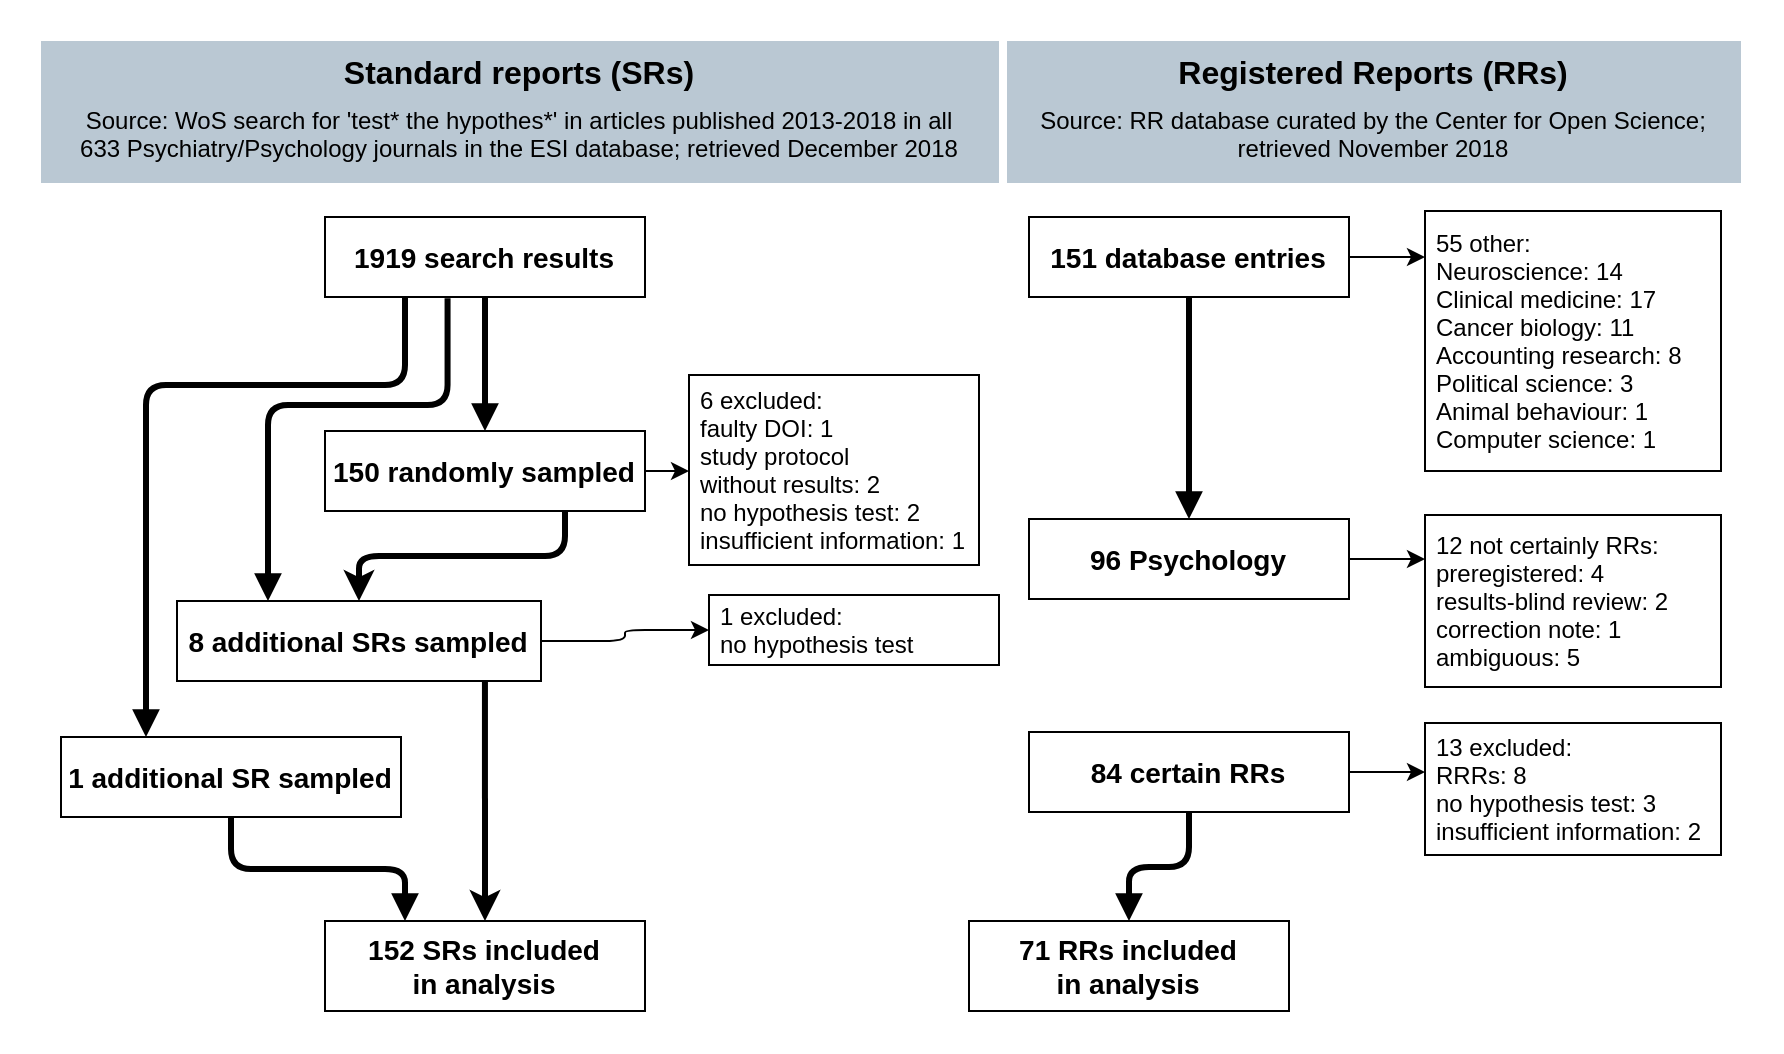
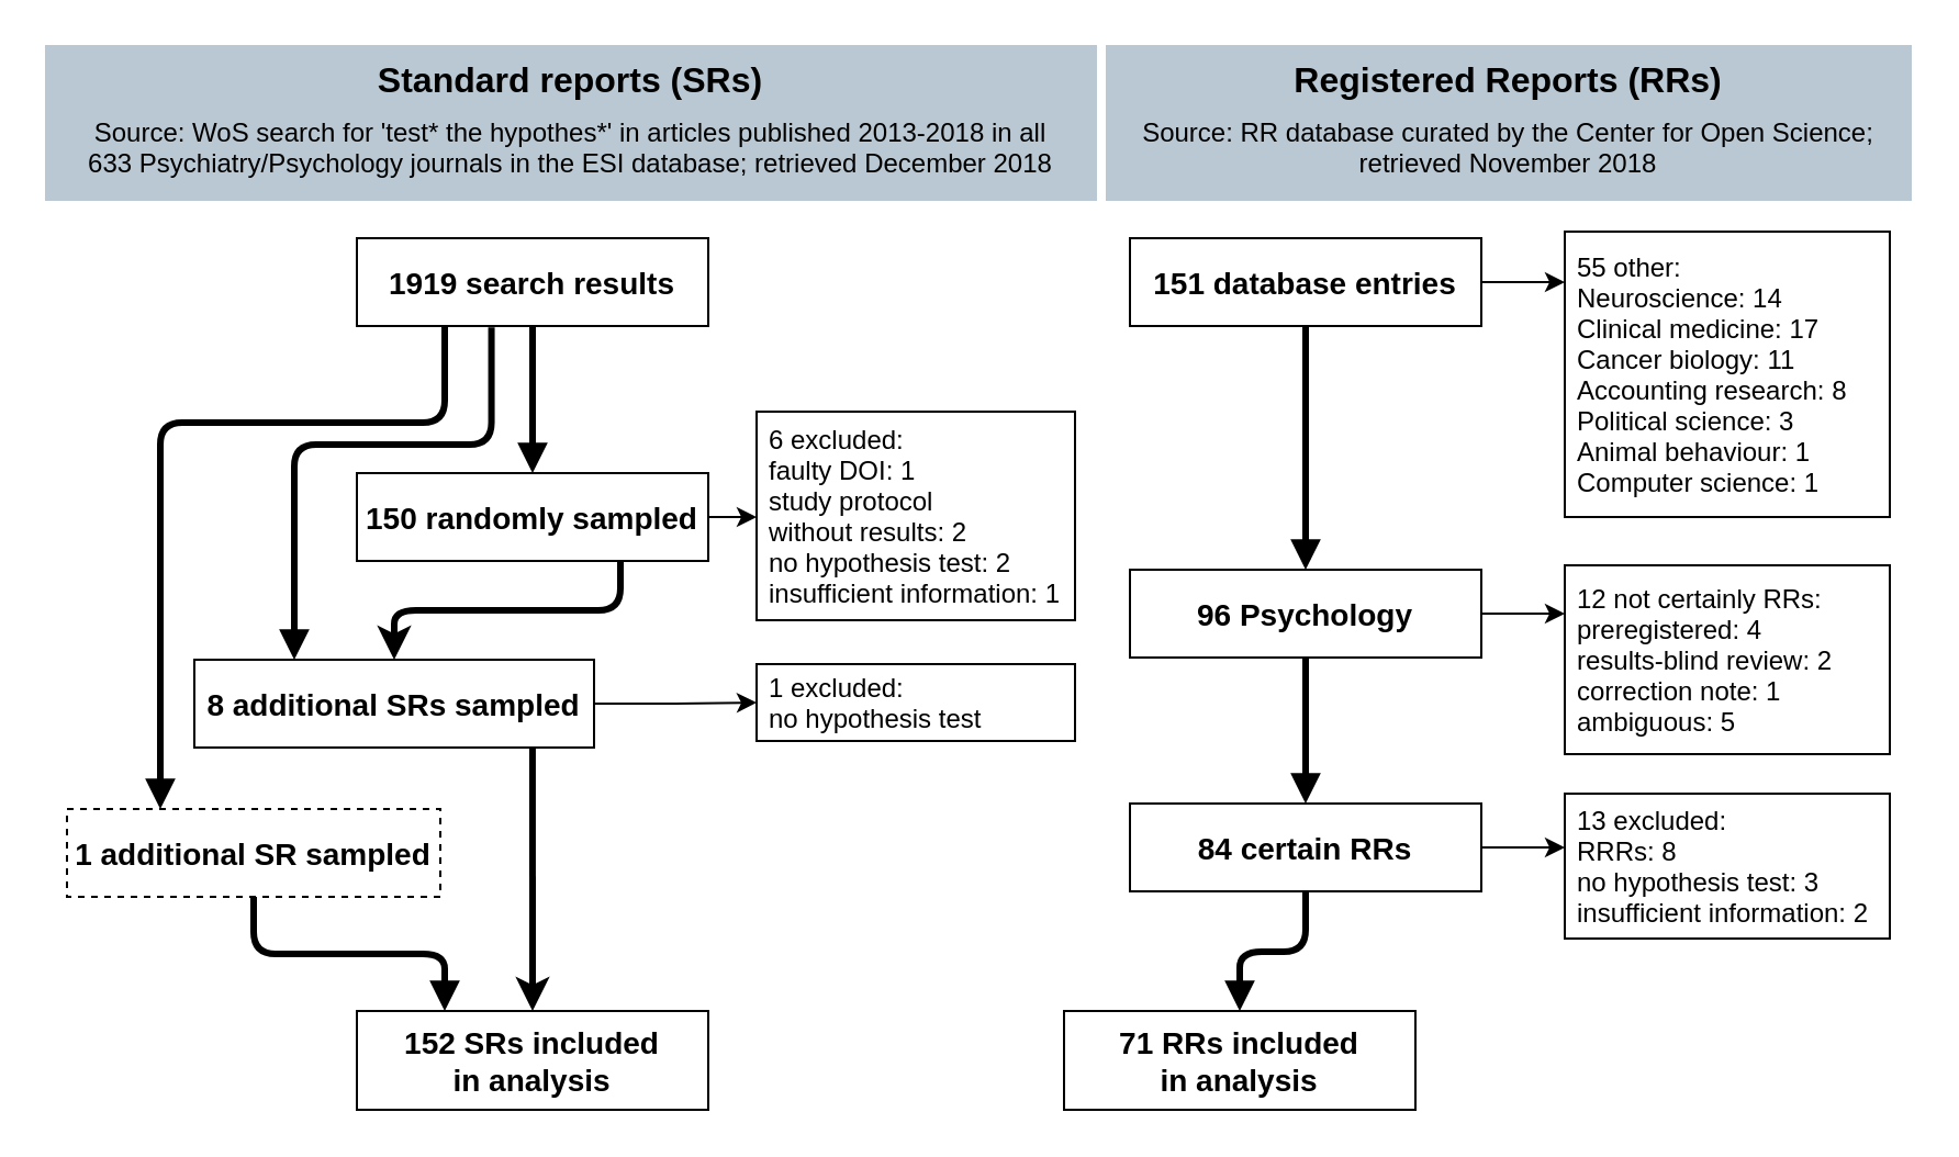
  <mxCell id="0" />
  <mxCell id="1" parent="0" />
  <mxCell id="2" value="Source: RR database curated by the Center for Open Science;&#10;retrieved November 2018" style="rounded=0;fillColor=#bac8d3;strokeColor=none;shadow=0;fontStyle=0;fontSize=12;" parent="1" vertex="1"><mxGeometry x="503" y="42" width="367" height="49" as="geometry" /></mxCell>
  <mxCell id="3" value="1919 search results" style="rounded=0;shadow=0;fontStyle=1;fontSize=14;glass=0;" parent="1" vertex="1"><mxGeometry x="162" y="108" width="160" height="40" as="geometry" /></mxCell>
  <mxCell id="4" style="edgeStyle=orthogonalEdgeStyle;rounded=1;orthogonalLoop=1;jettySize=auto;html=1;exitX=0.75;exitY=1;exitDx=0;exitDy=0;strokeWidth=3;shadow=0;" parent="1" source="6" target="9" edge="1"><mxGeometry relative="1" as="geometry" /></mxCell>
  <mxCell id="5" style="edgeStyle=orthogonalEdgeStyle;rounded=1;orthogonalLoop=1;jettySize=auto;html=1;exitX=1;exitY=0.5;exitDx=0;exitDy=0;entryX=0;entryY=0.5;entryDx=0;entryDy=0;strokeWidth=1;shadow=0;" parent="1" source="6" target="12" edge="1"><mxGeometry relative="1" as="geometry" /></mxCell>
  <mxCell id="6" value="150 randomly sampled" style="rounded=0;shadow=0;fontStyle=1;fontSize=14;glass=0;" parent="1" vertex="1"><mxGeometry x="162" y="215" width="160" height="40" as="geometry" /></mxCell>
  <mxCell id="7" style="edgeStyle=orthogonalEdgeStyle;rounded=1;orthogonalLoop=1;jettySize=auto;html=1;exitX=0.846;exitY=0.975;exitDx=0;exitDy=0;entryX=0.5;entryY=0;entryDx=0;entryDy=0;strokeWidth=3;exitPerimeter=0;shadow=0;" parent="1" source="9" target="11" edge="1"><mxGeometry relative="1" as="geometry"><Array as="points" /></mxGeometry></mxCell>
  <mxCell id="8" value="" style="edgeStyle=orthogonalEdgeStyle;rounded=1;orthogonalLoop=1;jettySize=auto;html=1;strokeWidth=1;entryX=0;entryY=0.5;entryDx=0;entryDy=0;shadow=0;" parent="1" source="9" target="13" edge="1"><mxGeometry relative="1" as="geometry"><mxPoint x="356" y="321.5" as="targetPoint" /></mxGeometry></mxCell>
  <mxCell id="9" value="8 additional SRs sampled" style="rounded=0;shadow=0;fontStyle=1;fontSize=14;glass=0;" parent="1" vertex="1"><mxGeometry x="88" y="300" width="182" height="40" as="geometry" /></mxCell>
- <mxCell id="10" value="1 additional SR sampled" style="rounded=0;shadow=0;fontStyle=1;fontSize=14;glass=0;" parent="1" vertex="1"><mxGeometry x="30" y="368" width="170" height="40" as="geometry" /></mxCell>
+ <mxCell id="10" value="1 additional SR sampled" style="rounded=0;shadow=0;fontStyle=1;fontSize=14;glass=0;dashed=1;" parent="1" vertex="1"><mxGeometry x="30" y="368" width="170" height="40" as="geometry" /></mxCell>
  <mxCell id="11" value="152 SRs included&#10;in analysis" style="rounded=0;shadow=0;fontStyle=1;fontSize=14;glass=0;" parent="1" vertex="1"><mxGeometry x="162" y="460" width="160" height="45" as="geometry" /></mxCell>
  <mxCell id="12" value="6 excluded:&#10;faulty DOI: 1&#10;study protocol&#10;without results: 2&#10;no hypothesis test: 2&#10;insufficient information: 1" style="rounded=0;shadow=0;fontStyle=0;fontSize=12;align=left;spacingLeft=4;glass=0;" parent="1" vertex="1"><mxGeometry x="344" y="187" width="145" height="95" as="geometry" /></mxCell>
- <mxCell id="13" value="1 excluded: &#10;no hypothesis test" style="rounded=0;shadow=0;fontStyle=0;fontSize=12;align=left;spacingLeft=4;glass=0;" parent="1" vertex="1"><mxGeometry x="354" y="297" width="145" height="35" as="geometry" /></mxCell>
+ <mxCell id="13" value="1 excluded: &#10;no hypothesis test" style="rounded=0;shadow=0;fontStyle=0;fontSize=12;align=left;spacingLeft=4;glass=0;" parent="1" vertex="1"><mxGeometry x="344" y="302" width="145" height="35" as="geometry" /></mxCell>
  <mxCell id="14" style="edgeStyle=orthogonalEdgeStyle;rounded=1;orthogonalLoop=1;jettySize=auto;html=1;exitX=1;exitY=0.5;exitDx=0;exitDy=0;strokeWidth=1;shadow=0;entryX=0;entryY=0.177;entryDx=0;entryDy=0;entryPerimeter=0;" parent="1" source="15" target="21" edge="1"><mxGeometry relative="1" as="geometry"><mxPoint x="720" y="129" as="targetPoint" /></mxGeometry></mxCell>
  <mxCell id="15" value="151 database entries" style="rounded=0;shadow=0;fontStyle=1;fontSize=14;glass=0;" parent="1" vertex="1"><mxGeometry x="514" y="108" width="160" height="40" as="geometry" /></mxCell>
  <mxCell id="16" style="edgeStyle=orthogonalEdgeStyle;rounded=1;orthogonalLoop=1;jettySize=auto;html=1;exitX=1;exitY=0.5;exitDx=0;exitDy=0;entryX=0;entryY=0.25;entryDx=0;entryDy=0;strokeWidth=1;shadow=0;" parent="1" source="17" target="22" edge="1"><mxGeometry relative="1" as="geometry" /></mxCell>
  <mxCell id="17" value="96 Psychology" style="rounded=0;shadow=0;fontStyle=1;fontSize=14;glass=0;" parent="1" vertex="1"><mxGeometry x="514" y="259" width="160" height="40" as="geometry" /></mxCell>
  <mxCell id="18" style="edgeStyle=orthogonalEdgeStyle;rounded=1;orthogonalLoop=1;jettySize=auto;html=1;exitX=1;exitY=0.5;exitDx=0;exitDy=0;entryX=0;entryY=0.379;entryDx=0;entryDy=0;strokeWidth=1;shadow=0;entryPerimeter=0;" parent="1" source="19" target="23" edge="1"><mxGeometry relative="1" as="geometry" /></mxCell>
  <mxCell id="19" value="84 certain RRs" style="rounded=0;shadow=0;fontStyle=1;fontSize=14;glass=0;" parent="1" vertex="1"><mxGeometry x="514" y="365.5" width="160" height="40" as="geometry" /></mxCell>
  <mxCell id="20" value="71 RRs included&#10;in analysis" style="rounded=0;shadow=0;fontStyle=1;fontSize=14;glass=0;" parent="1" vertex="1"><mxGeometry x="484" y="460" width="160" height="45" as="geometry" /></mxCell>
  <mxCell id="21" value="55 other:&#10;Neuroscience: 14&#10;Clinical medicine: 17&#10;Cancer biology: 11&#10;Accounting research: 8&#10;Political science: 3&#10;Animal behaviour: 1&#10;Computer science: 1" style="rounded=0;shadow=0;fontStyle=0;fontSize=12;align=left;spacingLeft=4;glass=0;" parent="1" vertex="1"><mxGeometry x="712" y="105" width="148" height="130" as="geometry" /></mxCell>
  <mxCell id="22" value="12 not certainly RRs:&#10;preregistered: 4&#10;results-blind review: 2&#10;correction note: 1&#10;ambiguous: 5" style="rounded=0;shadow=0;fontStyle=0;fontSize=12;align=left;spacingLeft=4;glass=0;" parent="1" vertex="1"><mxGeometry x="712" y="257" width="148" height="86" as="geometry" /></mxCell>
  <mxCell id="23" value="13 excluded:&#10;RRRs: 8&#10;no hypothesis test: 3&#10;insufficient information: 2" style="rounded=0;shadow=0;fontStyle=0;fontSize=12;align=left;spacingLeft=4;glass=0;" parent="1" vertex="1"><mxGeometry x="712" y="361" width="148" height="66" as="geometry" /></mxCell>
  <mxCell id="24" value="" style="edgeStyle=elbowEdgeStyle;elbow=vertical;strokeWidth=3;endArrow=block;endFill=1;fontStyle=1;shadow=0;" parent="1" source="3" target="6" edge="1"><mxGeometry x="-77" y="-371.5" width="100" height="100" as="geometry"><mxPoint x="-58" y="-252.5" as="sourcePoint" /><mxPoint x="42" y="-352.5" as="targetPoint" /></mxGeometry></mxCell>
  <mxCell id="25" value="" style="edgeStyle=elbowEdgeStyle;elbow=vertical;strokeWidth=3;endArrow=block;endFill=1;fontStyle=1;entryX=0.25;entryY=0;entryDx=0;entryDy=0;exitX=0.383;exitY=1.017;exitDx=0;exitDy=0;exitPerimeter=0;shadow=0;" parent="1" source="3" target="9" edge="1"><mxGeometry x="-77" y="-361.5" width="100" height="100" as="geometry"><mxPoint x="-58" y="-242.5" as="sourcePoint" /><mxPoint x="42" y="-342.5" as="targetPoint" /><Array as="points"><mxPoint x="220" y="202" /><mxPoint x="230" y="192" /></Array></mxGeometry></mxCell>
  <mxCell id="26" value="" style="edgeStyle=elbowEdgeStyle;elbow=vertical;strokeWidth=3;endArrow=block;endFill=1;fontStyle=1;exitX=0.25;exitY=1;exitDx=0;exitDy=0;entryX=0.25;entryY=0;entryDx=0;entryDy=0;shadow=0;" parent="1" source="3" target="10" edge="1"><mxGeometry x="-77" y="-351.5" width="100" height="100" as="geometry"><mxPoint x="-58" y="-232.5" as="sourcePoint" /><mxPoint x="42" y="-332.5" as="targetPoint" /><Array as="points"><mxPoint x="90" y="192" /><mxPoint x="20" y="302" /><mxPoint x="134" y="182" /></Array></mxGeometry></mxCell>
  <mxCell id="27" value="" style="edgeStyle=elbowEdgeStyle;elbow=vertical;strokeWidth=3;endArrow=block;endFill=1;fontStyle=1;entryX=0.25;entryY=0;entryDx=0;entryDy=0;shadow=0;" parent="1" source="10" target="11" edge="1"><mxGeometry x="-77" y="-341.5" width="100" height="100" as="geometry"><mxPoint x="-58" y="-222.5" as="sourcePoint" /><mxPoint x="42" y="-322.5" as="targetPoint" /></mxGeometry></mxCell>
  <mxCell id="28" value="" style="edgeStyle=elbowEdgeStyle;elbow=vertical;strokeWidth=3;endArrow=block;endFill=1;fontStyle=1;shadow=0;" parent="1" source="15" target="17" edge="1"><mxGeometry x="-286" y="-360" width="100" height="100" as="geometry"><mxPoint x="-267" y="-241" as="sourcePoint" /><mxPoint x="-167" y="-341" as="targetPoint" /></mxGeometry></mxCell>
+ <mxCell id="29" value="" style="edgeStyle=elbowEdgeStyle;elbow=vertical;strokeWidth=3;endArrow=block;endFill=1;fontStyle=1;shadow=0;" parent="1" source="17" target="19" edge="1"><mxGeometry x="-286" y="-350" width="100" height="100" as="geometry"><mxPoint x="-267" y="-231" as="sourcePoint" /><mxPoint x="-167" y="-331" as="targetPoint" /></mxGeometry></mxCell>
  <mxCell id="30" value="" style="edgeStyle=elbowEdgeStyle;elbow=vertical;strokeWidth=3;endArrow=block;endFill=1;fontStyle=1;shadow=0;" parent="1" source="19" target="20" edge="1"><mxGeometry x="-286" y="-340" width="100" height="100" as="geometry"><mxPoint x="-267" y="-221" as="sourcePoint" /><mxPoint x="-167" y="-321" as="targetPoint" /></mxGeometry></mxCell>
  <mxCell id="31" value="Registered Reports (RRs)" style="rounded=0;fillColor=#bac8d3;strokeColor=none;shadow=0;fontStyle=1;fontSize=16;" parent="1" vertex="1"><mxGeometry x="503" y="20" width="367" height="30" as="geometry" /></mxCell>
  <mxCell id="32" value="Source: WoS search for 'test* the hypothes*' in articles published 2013-2018 in all&#10;633 Psychiatry/Psychology journals in the ESI database; retrieved December 2018" style="rounded=0;fillColor=#bac8d3;strokeColor=none;shadow=0;fontStyle=0;fontSize=12;" parent="1" vertex="1"><mxGeometry x="20" y="42" width="479" height="49" as="geometry" /></mxCell>
  <mxCell id="33" value="Standard reports (SRs)" style="rounded=0;fillColor=#bac8d3;strokeColor=none;shadow=0;fontStyle=1;fontSize=16;" parent="1" vertex="1"><mxGeometry x="20" y="20" width="479" height="30" as="geometry" /></mxCell>
